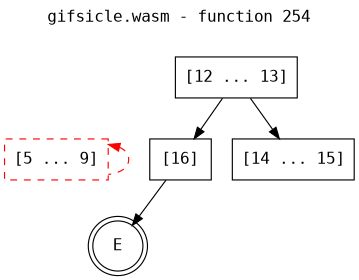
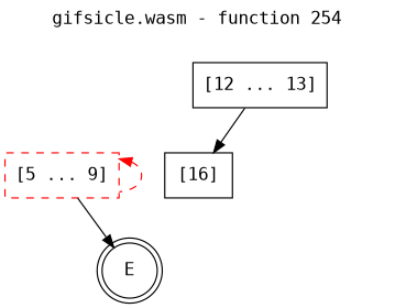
  digraph {
    fontname="DejaVu Sans Mono"
    label="gifsicle.wasm - function 254"
    labelfontcolor=black
    labelfontname=Helvetica
    labelfontsize=16
    labelloc=t
    node [fontname="DejaVu Sans Mono" shape=box color=black style=solid]
    edge [fontname="DejaVu Sans Mono"]
    E [shape=doublecircle color="" style=""]
    n2 [color=red label="[5 ... 9]" style=dashed]
    n3 [label="[12 ... 13]"]
    n4 [label="[16]"]
-   n5 [label="[14 ... 15]"]
    n2 -> n2 [color=red dir=back style=dashed]
    n3 -> n4
-   n3 -> n5
-   n4 -> E
+   n2 -> E
  }
